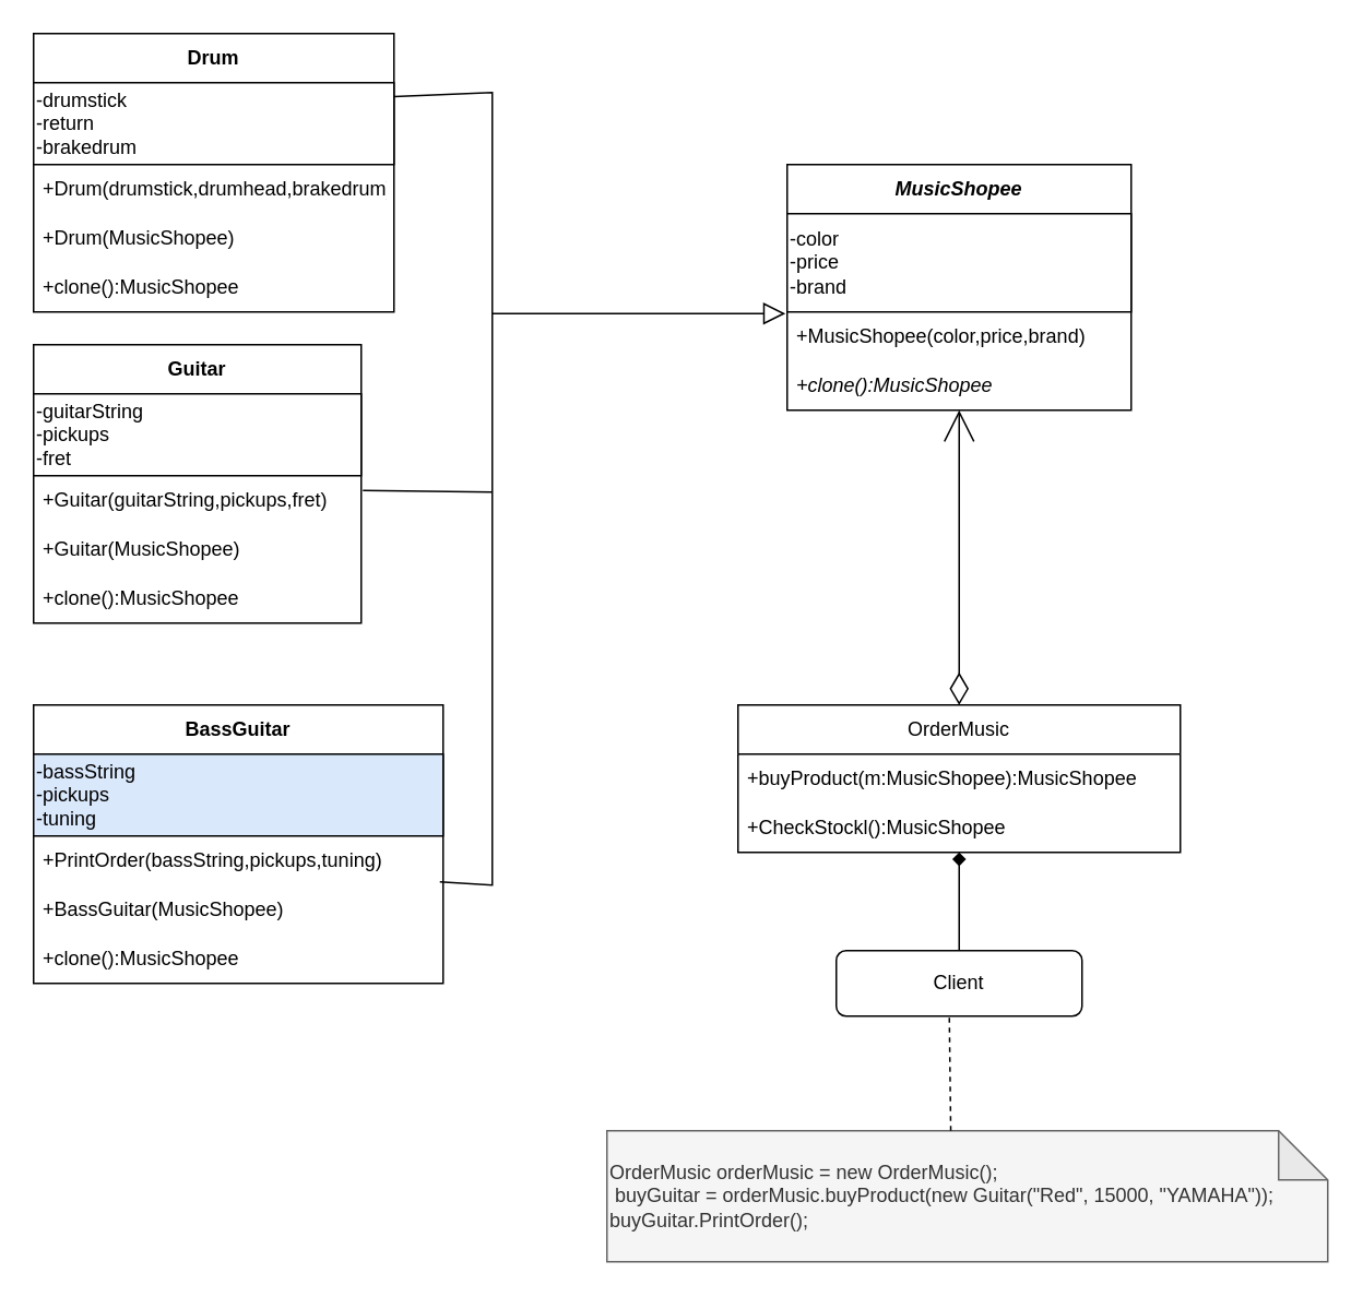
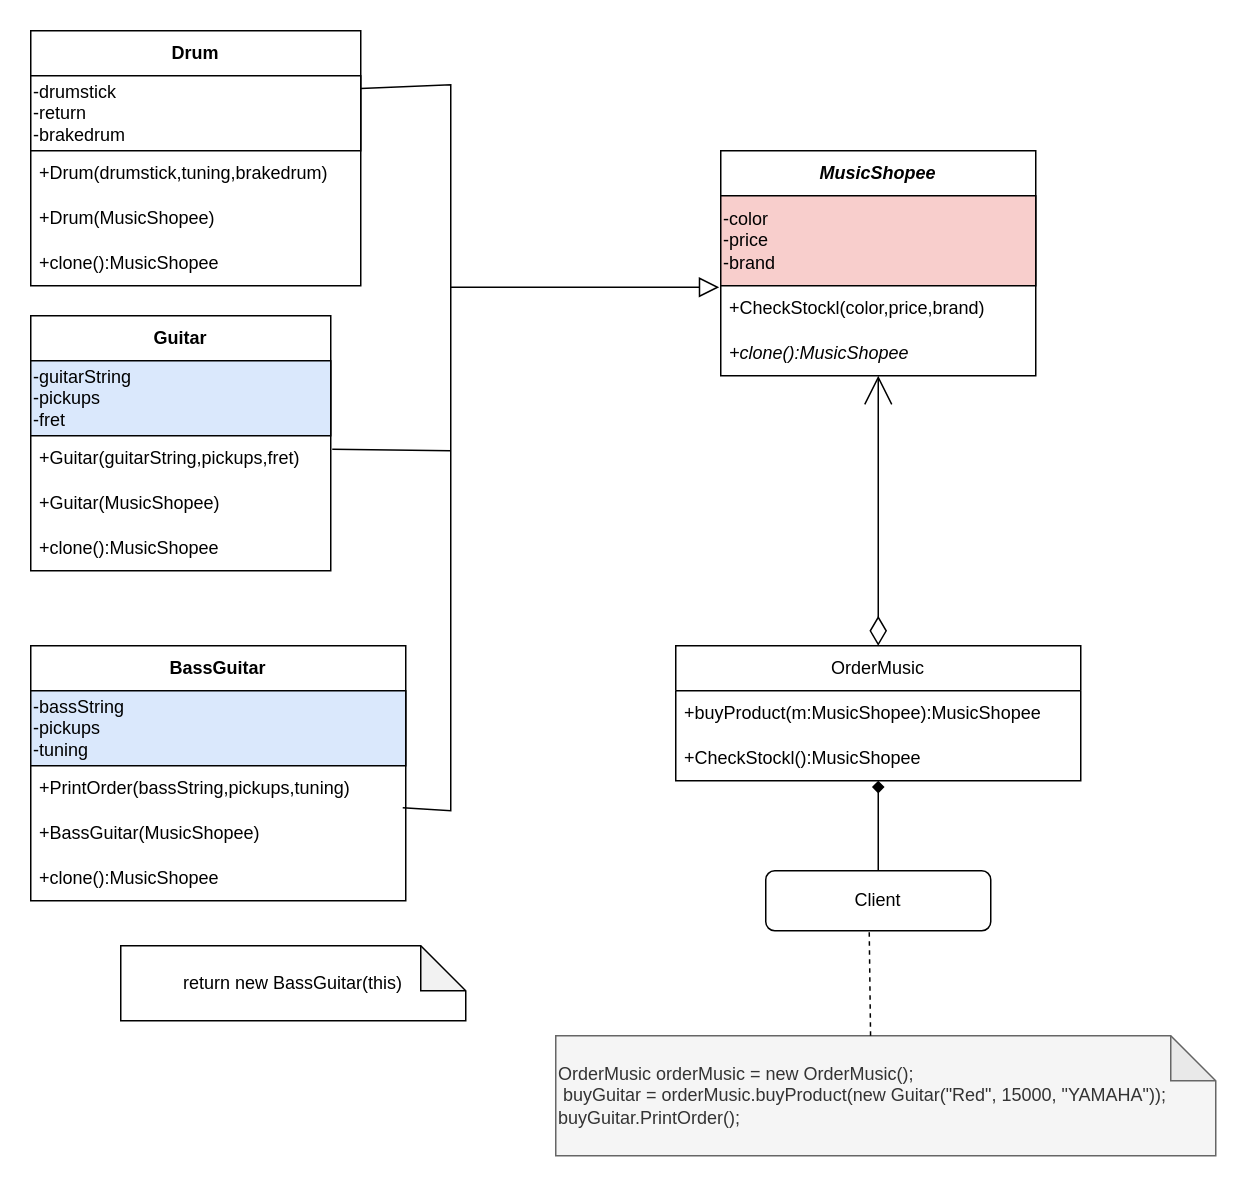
  <mxCell id="0" />
  <mxCell id="1" parent="0" />
  <mxCell id="2" value="&lt;i&gt;&lt;b&gt;MusicShopee&lt;/b&gt;&lt;/i&gt;" style="swimlane;fontStyle=0;childLayout=stackLayout;horizontal=1;startSize=30;horizontalStack=0;resizeParent=1;resizeParentMax=0;resizeLast=0;collapsible=1;marginBottom=0;whiteSpace=wrap;html=1;" parent="1" vertex="1"><mxGeometry x="480" y="100" width="210" height="150" as="geometry" /></mxCell>
- <mxCell id="3" value="-color&lt;br&gt;-price&lt;br&gt;-brand" style="rounded=0;whiteSpace=wrap;html=1;align=left;" parent="2" vertex="1"><mxGeometry y="30" width="210" height="60" as="geometry" /></mxCell>
- <mxCell id="4" value="+MusicShopee(color,price,brand)" style="text;strokeColor=none;fillColor=none;align=left;verticalAlign=middle;spacingLeft=4;spacingRight=4;overflow=hidden;points=[[0,0.5],[1,0.5]];portConstraint=eastwest;rotatable=0;whiteSpace=wrap;html=1;" parent="2" vertex="1"><mxGeometry y="90" width="210" height="30" as="geometry" /></mxCell>
+ <mxCell id="3" value="-color&lt;br&gt;-price&lt;br&gt;-brand" style="rounded=0;whiteSpace=wrap;html=1;align=left;fillColor=#f8cecc;" parent="2" vertex="1"><mxGeometry y="30" width="210" height="60" as="geometry" /></mxCell>
+ <mxCell id="4" value="+CheckStockl(color,price,brand)" style="text;strokeColor=none;fillColor=none;align=left;verticalAlign=middle;spacingLeft=4;spacingRight=4;overflow=hidden;points=[[0,0.5],[1,0.5]];portConstraint=eastwest;rotatable=0;whiteSpace=wrap;html=1;" parent="2" vertex="1"><mxGeometry y="90" width="210" height="30" as="geometry" /></mxCell>
  <mxCell id="5" value="&lt;i&gt;+clone():MusicShopee&lt;/i&gt;" style="text;strokeColor=none;fillColor=none;align=left;verticalAlign=middle;spacingLeft=4;spacingRight=4;overflow=hidden;points=[[0,0.5],[1,0.5]];portConstraint=eastwest;rotatable=0;whiteSpace=wrap;html=1;" parent="2" vertex="1"><mxGeometry y="120" width="210" height="30" as="geometry" /></mxCell>
  <mxCell id="6" value="&lt;b&gt;Guitar&lt;/b&gt;" style="swimlane;fontStyle=0;childLayout=stackLayout;horizontal=1;startSize=30;horizontalStack=0;resizeParent=1;resizeParentMax=0;resizeLast=0;collapsible=1;marginBottom=0;whiteSpace=wrap;html=1;" parent="1" vertex="1"><mxGeometry x="20" y="210" width="200" height="170" as="geometry" /></mxCell>
- <mxCell id="7" value="-guitarString&lt;br style=&quot;border-color: var(--border-color);&quot;&gt;-pickups&lt;br&gt;-fret" style="rounded=0;whiteSpace=wrap;html=1;align=left;" parent="6" vertex="1"><mxGeometry y="30" width="200" height="50" as="geometry" /></mxCell>
+ <mxCell id="7" value="-guitarString&lt;br style=&quot;border-color: var(--border-color);&quot;&gt;-pickups&lt;br&gt;-fret" style="rounded=0;whiteSpace=wrap;html=1;align=left;fillColor=#dae8fc;" parent="6" vertex="1"><mxGeometry y="30" width="200" height="50" as="geometry" /></mxCell>
  <mxCell id="8" value="+Guitar(guitarString,pickups,fret)" style="text;strokeColor=none;fillColor=none;align=left;verticalAlign=middle;spacingLeft=4;spacingRight=4;overflow=hidden;points=[[0,0.5],[1,0.5]];portConstraint=eastwest;rotatable=0;whiteSpace=wrap;html=1;" parent="6" vertex="1"><mxGeometry y="80" width="200" height="30" as="geometry" /></mxCell>
  <mxCell id="9" value="+Guitar(MusicShopee)" style="text;strokeColor=none;fillColor=none;align=left;verticalAlign=middle;spacingLeft=4;spacingRight=4;overflow=hidden;points=[[0,0.5],[1,0.5]];portConstraint=eastwest;rotatable=0;whiteSpace=wrap;html=1;" parent="6" vertex="1"><mxGeometry y="110" width="200" height="30" as="geometry" /></mxCell>
  <mxCell id="10" value="+clone():MusicShopee" style="text;strokeColor=none;fillColor=none;align=left;verticalAlign=middle;spacingLeft=4;spacingRight=4;overflow=hidden;points=[[0,0.5],[1,0.5]];portConstraint=eastwest;rotatable=0;whiteSpace=wrap;html=1;" parent="6" vertex="1"><mxGeometry y="140" width="200" height="30" as="geometry" /></mxCell>
  <mxCell id="11" value="&lt;b&gt;BassGuitar&lt;/b&gt;" style="swimlane;fontStyle=0;childLayout=stackLayout;horizontal=1;startSize=30;horizontalStack=0;resizeParent=1;resizeParentMax=0;resizeLast=0;collapsible=1;marginBottom=0;whiteSpace=wrap;html=1;" parent="1" vertex="1"><mxGeometry x="20" y="430" width="250" height="170" as="geometry" /></mxCell>
  <mxCell id="12" value="-bassString&lt;br style=&quot;border-color: var(--border-color);&quot;&gt;-pickups&lt;br&gt;-tuning&amp;nbsp;" style="rounded=0;whiteSpace=wrap;html=1;align=left;fillColor=#dae8fc;" parent="11" vertex="1"><mxGeometry y="30" width="250" height="50" as="geometry" /></mxCell>
  <mxCell id="13" value="+PrintOrder(bassString,pickups,tuning)" style="text;strokeColor=none;fillColor=none;align=left;verticalAlign=middle;spacingLeft=4;spacingRight=4;overflow=hidden;points=[[0,0.5],[1,0.5]];portConstraint=eastwest;rotatable=0;whiteSpace=wrap;html=1;" parent="11" vertex="1"><mxGeometry y="80" width="250" height="30" as="geometry" /></mxCell>
  <mxCell id="14" value="+BassGuitar(MusicShopee)" style="text;strokeColor=none;fillColor=none;align=left;verticalAlign=middle;spacingLeft=4;spacingRight=4;overflow=hidden;points=[[0,0.5],[1,0.5]];portConstraint=eastwest;rotatable=0;whiteSpace=wrap;html=1;" parent="11" vertex="1"><mxGeometry y="110" width="250" height="30" as="geometry" /></mxCell>
  <mxCell id="15" value="+clone():MusicShopee" style="text;strokeColor=none;fillColor=none;align=left;verticalAlign=middle;spacingLeft=4;spacingRight=4;overflow=hidden;points=[[0,0.5],[1,0.5]];portConstraint=eastwest;rotatable=0;whiteSpace=wrap;html=1;" parent="11" vertex="1"><mxGeometry y="140" width="250" height="30" as="geometry" /></mxCell>
  <mxCell id="16" value="OrderMusic" style="swimlane;fontStyle=0;childLayout=stackLayout;horizontal=1;startSize=30;horizontalStack=0;resizeParent=1;resizeParentMax=0;resizeLast=0;collapsible=1;marginBottom=0;whiteSpace=wrap;html=1;" parent="1" vertex="1"><mxGeometry x="450" y="430" width="270" height="90" as="geometry" /></mxCell>
  <mxCell id="17" value="+buyProduct(m:MusicShopee):MusicShopee" style="text;strokeColor=none;fillColor=none;align=left;verticalAlign=middle;spacingLeft=4;spacingRight=4;overflow=hidden;points=[[0,0.5],[1,0.5]];portConstraint=eastwest;rotatable=0;whiteSpace=wrap;html=1;" parent="16" vertex="1"><mxGeometry y="30" width="270" height="30" as="geometry" /></mxCell>
  <mxCell id="18" value="+CheckStockl():MusicShopee" style="text;strokeColor=none;fillColor=none;align=left;verticalAlign=middle;spacingLeft=4;spacingRight=4;overflow=hidden;points=[[0,0.5],[1,0.5]];portConstraint=eastwest;rotatable=0;whiteSpace=wrap;html=1;" parent="16" vertex="1"><mxGeometry y="60" width="270" height="30" as="geometry" /></mxCell>
  <mxCell id="19" value="&lt;b&gt;Drum&lt;/b&gt;" style="swimlane;fontStyle=0;childLayout=stackLayout;horizontal=1;startSize=30;horizontalStack=0;resizeParent=1;resizeParentMax=0;resizeLast=0;collapsible=1;marginBottom=0;whiteSpace=wrap;html=1;" parent="1" vertex="1"><mxGeometry x="20" y="20" width="220" height="170" as="geometry" /></mxCell>
  <mxCell id="20" value="-drumstick&lt;br style=&quot;border-color: var(--border-color);&quot;&gt;-return&lt;br&gt;-brakedrum" style="rounded=0;whiteSpace=wrap;html=1;align=left;" parent="19" vertex="1"><mxGeometry y="30" width="220" height="50" as="geometry" /></mxCell>
- <mxCell id="21" value="+Drum(drumstick,drumhead,brakedrum)" style="text;strokeColor=none;fillColor=none;align=left;verticalAlign=middle;spacingLeft=4;spacingRight=4;overflow=hidden;points=[[0,0.5],[1,0.5]];portConstraint=eastwest;rotatable=0;whiteSpace=wrap;html=1;" parent="19" vertex="1"><mxGeometry y="80" width="220" height="30" as="geometry" /></mxCell>
+ <mxCell id="21" value="+Drum(drumstick,tuning,brakedrum)" style="text;strokeColor=none;fillColor=none;align=left;verticalAlign=middle;spacingLeft=4;spacingRight=4;overflow=hidden;points=[[0,0.5],[1,0.5]];portConstraint=eastwest;rotatable=0;whiteSpace=wrap;html=1;" parent="19" vertex="1"><mxGeometry y="80" width="220" height="30" as="geometry" /></mxCell>
  <mxCell id="22" value="+Drum(MusicShopee)" style="text;strokeColor=none;fillColor=none;align=left;verticalAlign=middle;spacingLeft=4;spacingRight=4;overflow=hidden;points=[[0,0.5],[1,0.5]];portConstraint=eastwest;rotatable=0;whiteSpace=wrap;html=1;" parent="19" vertex="1"><mxGeometry y="110" width="220" height="30" as="geometry" /></mxCell>
  <mxCell id="23" value="+clone():MusicShopee" style="text;strokeColor=none;fillColor=none;align=left;verticalAlign=middle;spacingLeft=4;spacingRight=4;overflow=hidden;points=[[0,0.5],[1,0.5]];portConstraint=eastwest;rotatable=0;whiteSpace=wrap;html=1;" parent="19" vertex="1"><mxGeometry y="140" width="220" height="30" as="geometry" /></mxCell>
  <mxCell id="24" value="" style="endArrow=block;html=1;rounded=0;entryX=-0.005;entryY=0.033;entryDx=0;entryDy=0;entryPerimeter=0;endFill=0;endSize=11;" parent="1" target="4" edge="1"><mxGeometry width="50" height="50" relative="1" as="geometry"><mxPoint x="300" y="191" as="sourcePoint" /><mxPoint x="400" y="270" as="targetPoint" /></mxGeometry></mxCell>
  <mxCell id="25" value="" style="endArrow=none;html=1;rounded=0;entryX=1;entryY=0.25;entryDx=0;entryDy=0;exitX=0.992;exitY=-0.067;exitDx=0;exitDy=0;exitPerimeter=0;" parent="1" source="14" edge="1"><mxGeometry width="50" height="50" relative="1" as="geometry"><mxPoint x="259" y="534" as="sourcePoint" /><mxPoint x="240" y="58.51" as="targetPoint" /><Array as="points"><mxPoint x="300" y="540" /><mxPoint x="300" y="56.01" /></Array></mxGeometry></mxCell>
  <mxCell id="26" value="" style="endArrow=none;html=1;rounded=0;exitX=1.005;exitY=0.3;exitDx=0;exitDy=0;exitPerimeter=0;" parent="1" source="8" edge="1"><mxGeometry width="50" height="50" relative="1" as="geometry"><mxPoint x="250" y="340" as="sourcePoint" /><mxPoint x="300" y="300" as="targetPoint" /></mxGeometry></mxCell>
  <mxCell id="27" value="" style="endArrow=open;html=1;rounded=0;endFill=0;startSize=17;endSize=17;startArrow=diamondThin;startFill=0;" parent="1" source="16" target="5" edge="1"><mxGeometry width="50" height="50" relative="1" as="geometry"><mxPoint x="430" y="390" as="sourcePoint" /><mxPoint x="480" y="340" as="targetPoint" /></mxGeometry></mxCell>
+ <mxCell id="28" value="return new BassGuitar(this)" style="shape=note;whiteSpace=wrap;html=1;backgroundOutline=1;darkOpacity=0.05;" parent="1" vertex="1"><mxGeometry x="80" y="630" width="230" height="50" as="geometry" /></mxCell>
  <mxCell id="29" value="" style="edgeStyle=orthogonalEdgeStyle;rounded=0;orthogonalLoop=1;jettySize=auto;html=1;endArrow=diamond;" parent="1" source="30" target="18" edge="1"><mxGeometry relative="1" as="geometry"><Array as="points"><mxPoint x="585" y="530" /><mxPoint x="585" y="530" /></Array></mxGeometry></mxCell>
  <mxCell id="30" value="Client" style="whiteSpace=wrap;html=1;rounded=1;" parent="1" vertex="1"><mxGeometry x="510" y="580" width="150" height="40" as="geometry" /></mxCell>
  <mxCell id="31" value="OrderMusic orderMusic = new OrderMusic();&lt;br&gt;&lt;div&gt;&amp;nbsp;buyGuitar = orderMusic.buyProduct(new Guitar(&quot;Red&quot;, 15000, &quot;YAMAHA&quot;));&lt;/div&gt;&lt;div&gt;buyGuitar.PrintOrder();&lt;/div&gt;" style="shape=note;whiteSpace=wrap;html=1;backgroundOutline=1;darkOpacity=0.05;align=left;fillColor=#f5f5f5;fontColor=#333333;strokeColor=#666666;" parent="1" vertex="1"><mxGeometry x="370" y="690" width="440" height="80" as="geometry" /></mxCell>
  <mxCell id="32" value="" style="endArrow=none;html=1;rounded=0;dashed=1;exitX=0.477;exitY=0;exitDx=0;exitDy=0;exitPerimeter=0;entryX=0.46;entryY=1.025;entryDx=0;entryDy=0;entryPerimeter=0;" parent="1" source="31" target="30" edge="1"><mxGeometry width="50" height="50" relative="1" as="geometry"><mxPoint x="540" y="700" as="sourcePoint" /><mxPoint x="590" y="650" as="targetPoint" /></mxGeometry></mxCell>
